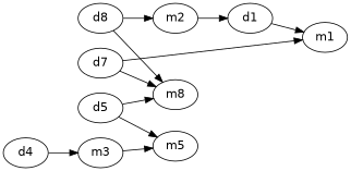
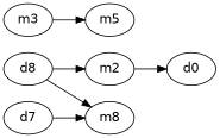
  digraph {
    fontname="DejaVu Sans"
    rankdir=LR
    node [fontname="DejaVu Sans"]
    edge [fontname="DejaVu Sans"]
-   n1 [label=d1]
-   n2 [label=m1]
+   n1 [label=d0]
    n3 [label=m2]
    n4 [label=d7]
    n5 [label=m8]
    n6 [label=d8]
-   n7 [label=d5]
    n8 [label=m5]
-   n9 [label=d4]
    n10 [label=m3]
-   n1 -> n2
    n3 -> n1
-   n4 -> n2
    n4 -> n5
    n6 -> n3
    n6 -> n5
-   n7 -> n5
-   n7 -> n8
-   n9 -> n10
    n10 -> n8
  }
